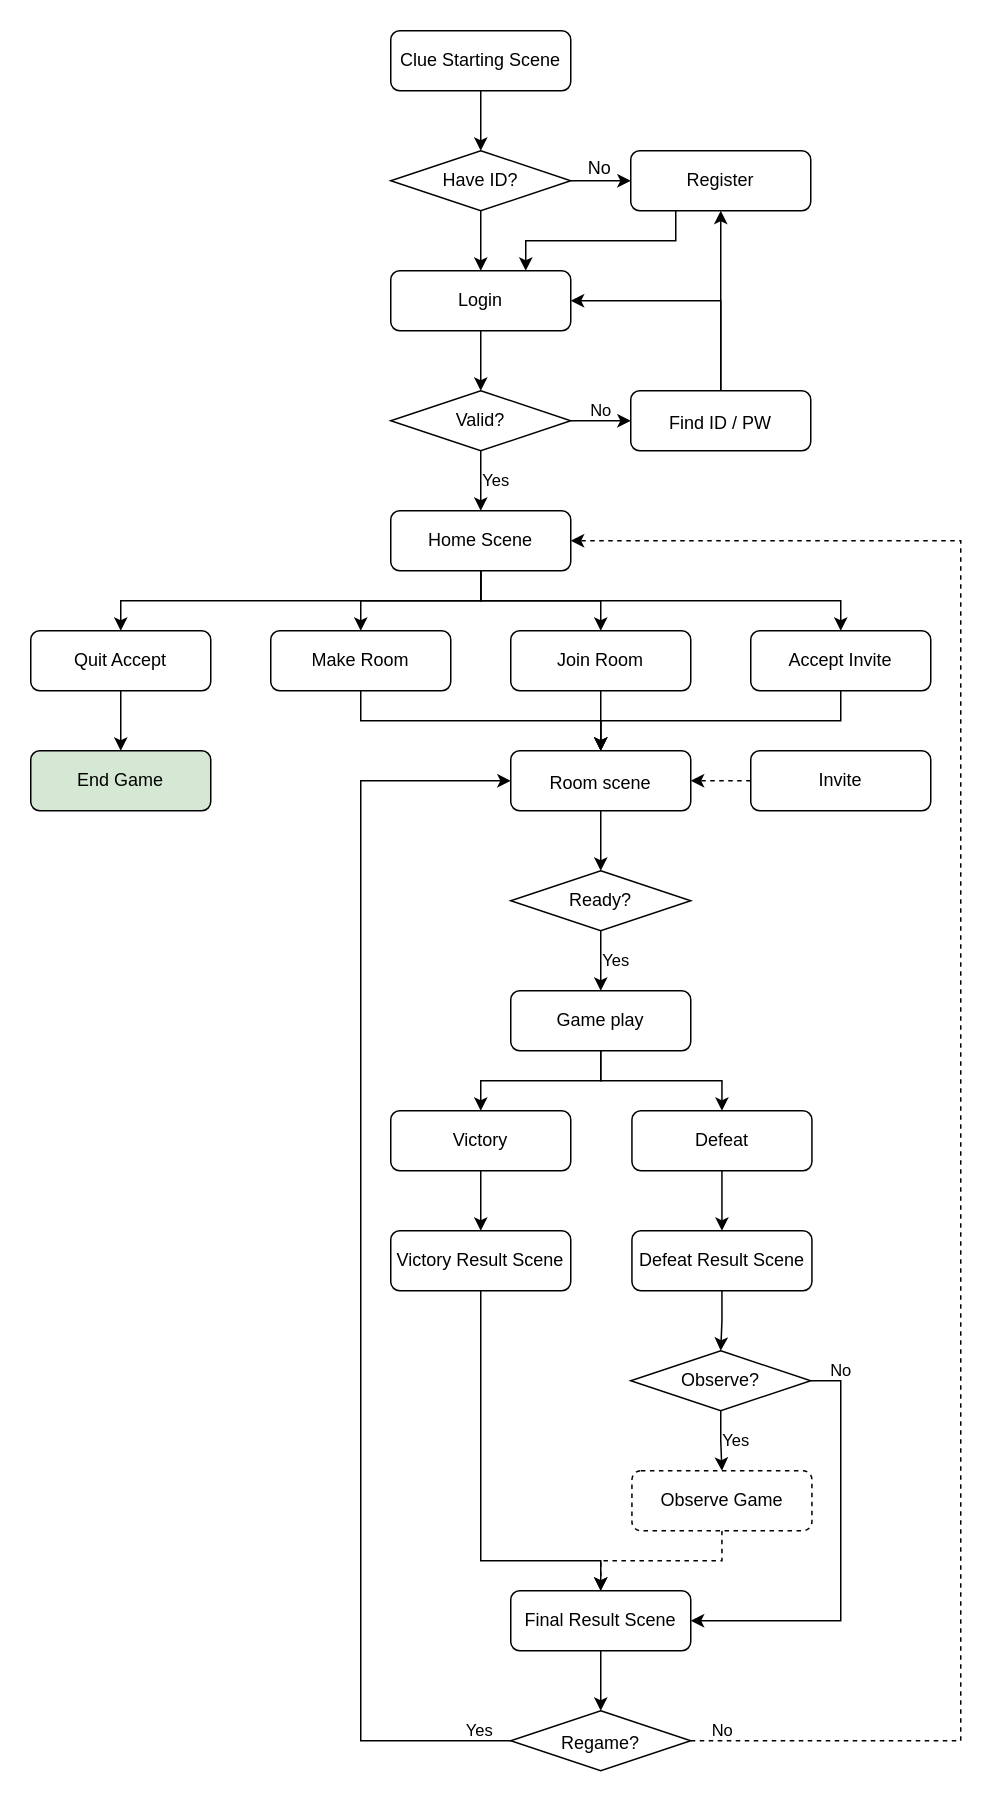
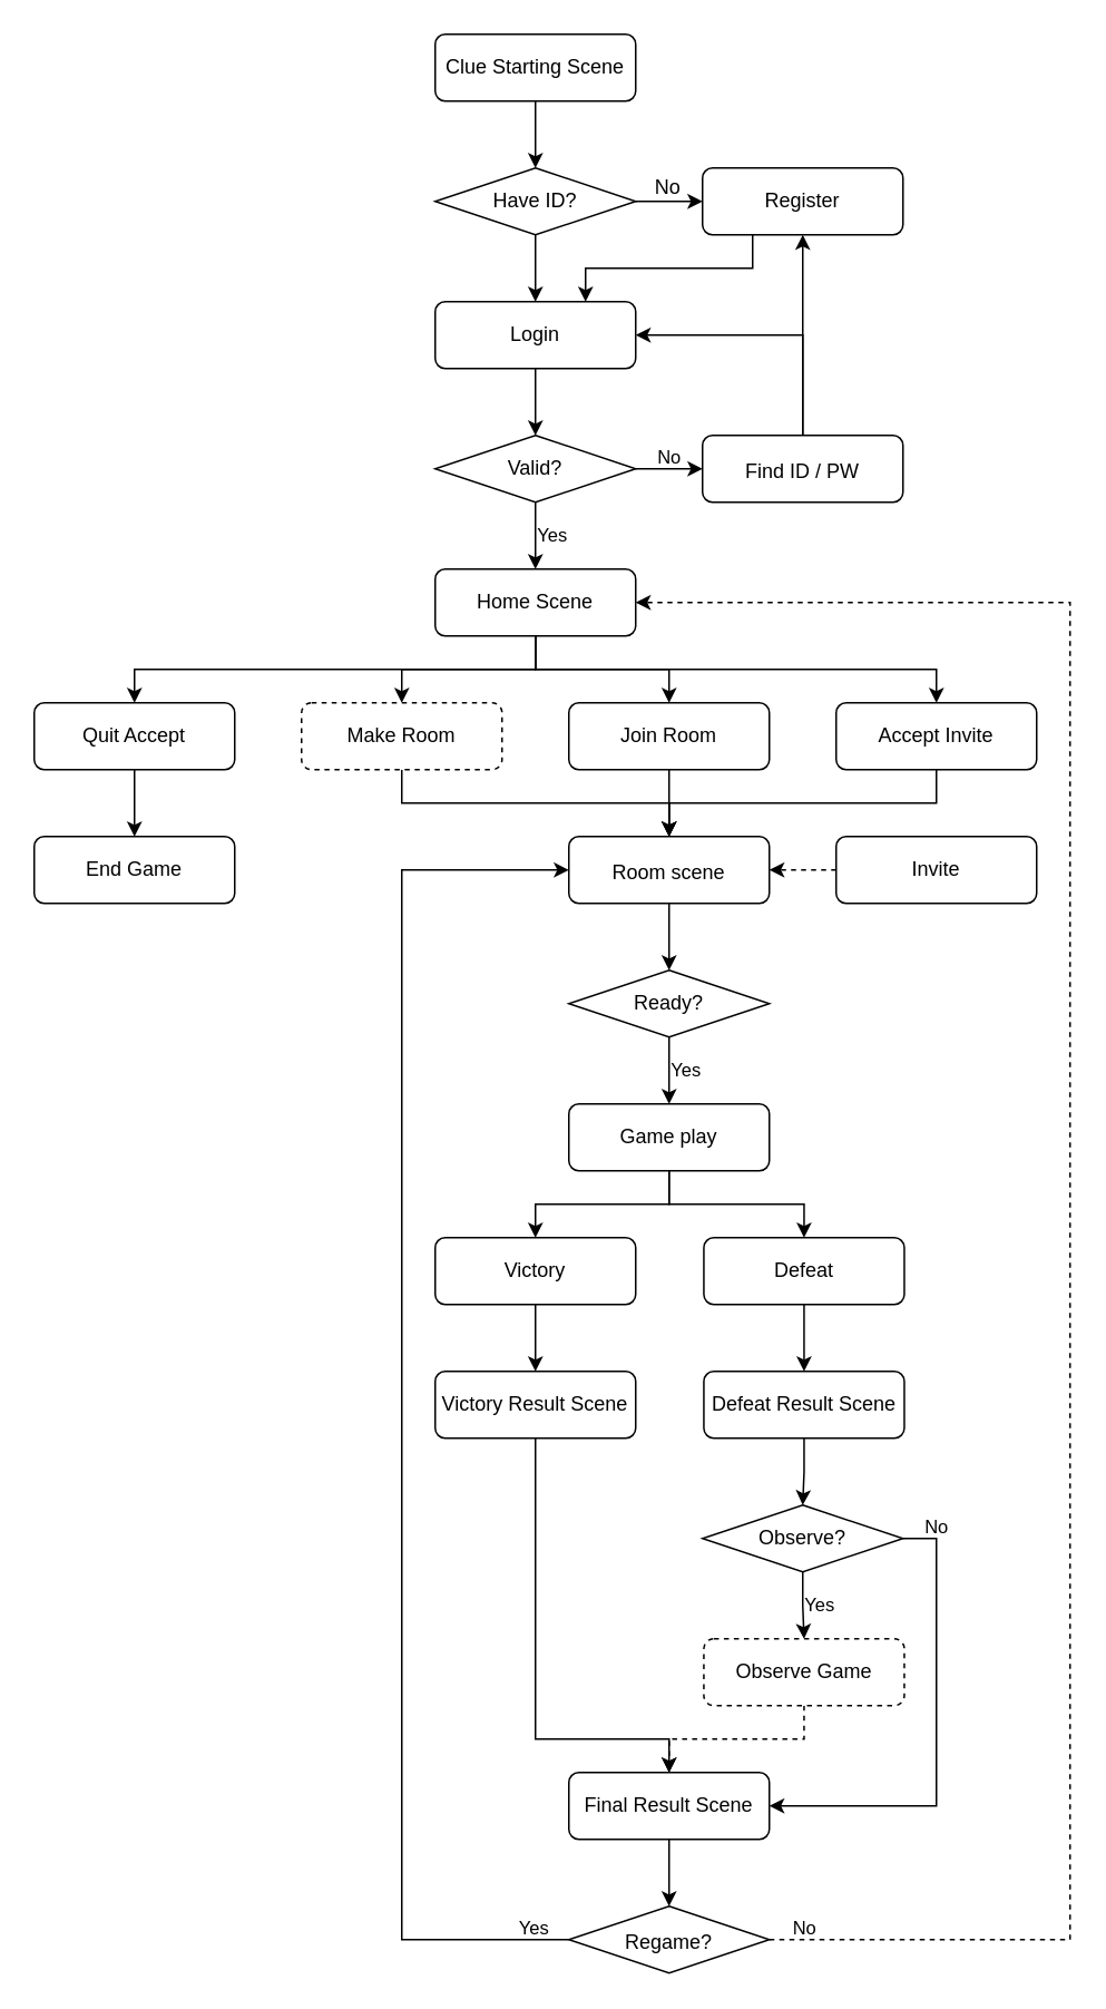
  <mxCell id="0" />
  <mxCell id="1" parent="0" />
  <mxCell id="2" style="edgeStyle=orthogonalEdgeStyle;rounded=0;orthogonalLoop=1;jettySize=auto;html=1;" parent="1" source="3" target="25" edge="1"><mxGeometry relative="1" as="geometry"><mxPoint x="311.7" y="110" as="targetPoint" /></mxGeometry></mxCell>
  <mxCell id="3" value="Clue Starting Scene" style="rounded=1;whiteSpace=wrap;html=1;fontSize=12;glass=0;strokeWidth=1;shadow=0;" parent="1" vertex="1"><mxGeometry x="260" width="120" height="40" as="geometry" y="20" /></mxCell>
  <mxCell id="4" value="" style="edgeStyle=orthogonalEdgeStyle;rounded=0;orthogonalLoop=1;jettySize=auto;html=1;entryX=0.5;entryY=0;entryDx=0;entryDy=0;" parent="1" source="5" target="16" edge="1"><mxGeometry relative="1" as="geometry"><mxPoint x="311.75" y="310" as="targetPoint" /></mxGeometry></mxCell>
  <mxCell id="5" value="Login" style="rounded=1;whiteSpace=wrap;html=1;" parent="1" vertex="1"><mxGeometry x="260" y="180" width="120" height="40" as="geometry" /></mxCell>
  <mxCell id="6" style="edgeStyle=orthogonalEdgeStyle;rounded=0;orthogonalLoop=1;jettySize=auto;html=1;exitX=0.5;exitY=1;exitDx=0;exitDy=0;" parent="1" source="5" target="5" edge="1"><mxGeometry relative="1" as="geometry" /></mxCell>
  <mxCell id="7" style="edgeStyle=orthogonalEdgeStyle;rounded=0;orthogonalLoop=1;jettySize=auto;html=1;exitX=0.5;exitY=1;exitDx=0;exitDy=0;entryX=0.5;entryY=0;entryDx=0;entryDy=0;" parent="1" source="11" target="42" edge="1"><mxGeometry relative="1" as="geometry" /></mxCell>
  <mxCell id="8" style="edgeStyle=orthogonalEdgeStyle;rounded=0;orthogonalLoop=1;jettySize=auto;html=1;exitX=0.5;exitY=1;exitDx=0;exitDy=0;entryX=0.5;entryY=0;entryDx=0;entryDy=0;" parent="1" source="11" target="40" edge="1"><mxGeometry relative="1" as="geometry" /></mxCell>
  <mxCell id="9" style="edgeStyle=orthogonalEdgeStyle;rounded=0;orthogonalLoop=1;jettySize=auto;html=1;exitX=0.5;exitY=1;exitDx=0;exitDy=0;entryX=0.5;entryY=0;entryDx=0;entryDy=0;" parent="1" source="11" target="38" edge="1"><mxGeometry relative="1" as="geometry" /></mxCell>
  <mxCell id="10" style="edgeStyle=orthogonalEdgeStyle;rounded=0;orthogonalLoop=1;jettySize=auto;html=1;exitX=0.5;exitY=1;exitDx=0;exitDy=0;entryX=0.5;entryY=0;entryDx=0;entryDy=0;" parent="1" source="11" target="66" edge="1"><mxGeometry relative="1" as="geometry" /></mxCell>
  <mxCell id="11" value="Home Scene" style="whiteSpace=wrap;html=1;rounded=1;" parent="1" vertex="1"><mxGeometry x="260" y="340" width="120" height="40" as="geometry" /></mxCell>
  <mxCell id="12" style="edgeStyle=orthogonalEdgeStyle;rounded=0;orthogonalLoop=1;jettySize=auto;html=1;exitX=0.5;exitY=1;exitDx=0;exitDy=0;entryX=0.5;entryY=0;entryDx=0;entryDy=0;" parent="1" source="16" target="11" edge="1"><mxGeometry relative="1" as="geometry" /></mxCell>
  <mxCell id="13" value="Yes" style="edgeLabel;html=1;align=center;verticalAlign=middle;resizable=0;points=[];" parent="12" connectable="0" vertex="1"><mxGeometry x="-0.15" y="1" relative="1" as="geometry"><mxPoint x="8" y="2" as="offset" /></mxGeometry></mxCell>
  <mxCell id="14" style="edgeStyle=orthogonalEdgeStyle;rounded=0;orthogonalLoop=1;jettySize=auto;html=1;exitX=1;exitY=0.5;exitDx=0;exitDy=0;entryX=0;entryY=0.5;entryDx=0;entryDy=0;" parent="1" source="16" target="35" edge="1"><mxGeometry relative="1" as="geometry" /></mxCell>
  <mxCell id="15" value="No" style="edgeLabel;html=1;align=center;verticalAlign=middle;resizable=0;points=[];" parent="14" connectable="0" vertex="1"><mxGeometry x="-0.15" y="2" relative="1" as="geometry"><mxPoint x="2" y="-6" as="offset" /></mxGeometry></mxCell>
  <mxCell id="16" value="Valid?" style="rhombus;whiteSpace=wrap;html=1;" parent="1" vertex="1"><mxGeometry x="260" y="260" width="120" height="40" as="geometry" /></mxCell>
  <mxCell id="17" style="edgeStyle=orthogonalEdgeStyle;rounded=0;orthogonalLoop=1;jettySize=auto;html=1;exitX=0.5;exitY=1;exitDx=0;exitDy=0;" parent="1" source="18" edge="1"><mxGeometry relative="1" as="geometry"><mxPoint x="400" y="580" as="targetPoint" /></mxGeometry></mxCell>
  <mxCell id="18" value="&lt;font style=&quot;font-size: 12px;&quot;&gt;Room scene&lt;/font&gt;" style="rounded=1;whiteSpace=wrap;html=1;fontSize=16;" parent="1" vertex="1"><mxGeometry x="340" y="500" width="120" height="40" as="geometry" /></mxCell>
  <mxCell id="19" style="edgeStyle=orthogonalEdgeStyle;rounded=0;orthogonalLoop=1;jettySize=auto;html=1;exitX=0.5;exitY=1;exitDx=0;exitDy=0;entryX=0.5;entryY=0;entryDx=0;entryDy=0;" parent="1" source="21" target="49" edge="1"><mxGeometry relative="1" as="geometry" /></mxCell>
  <mxCell id="20" style="edgeStyle=orthogonalEdgeStyle;rounded=0;orthogonalLoop=1;jettySize=auto;html=1;exitX=0.5;exitY=1;exitDx=0;exitDy=0;entryX=0.5;entryY=0;entryDx=0;entryDy=0;" parent="1" source="21" target="51" edge="1"><mxGeometry relative="1" as="geometry" /></mxCell>
  <mxCell id="21" value="Game play" style="rounded=1;whiteSpace=wrap;html=1;" parent="1" vertex="1"><mxGeometry x="340" y="660" width="120" height="40" as="geometry" /></mxCell>
  <mxCell id="22" style="edgeStyle=orthogonalEdgeStyle;rounded=0;orthogonalLoop=1;jettySize=auto;html=1;entryX=0;entryY=0.5;entryDx=0;entryDy=0;" parent="1" source="25" target="27" edge="1"><mxGeometry relative="1" as="geometry" /></mxCell>
  <mxCell id="23" value="&lt;font style=&quot;font-size: 12px;&quot;&gt;No&lt;/font&gt;" style="edgeLabel;html=1;align=center;verticalAlign=middle;resizable=0;points=[];" parent="22" vertex="1" connectable="0"><mxGeometry x="-0.451" y="1" relative="1" as="geometry"><mxPoint x="8" y="-8" as="offset" /></mxGeometry></mxCell>
  <mxCell id="24" style="edgeStyle=orthogonalEdgeStyle;rounded=0;orthogonalLoop=1;jettySize=auto;html=1;exitX=0.5;exitY=1;exitDx=0;exitDy=0;entryX=0.5;entryY=0;entryDx=0;entryDy=0;" parent="1" source="25" target="5" edge="1"><mxGeometry relative="1" as="geometry" /></mxCell>
  <mxCell id="25" value="Have ID?" style="rhombus;whiteSpace=wrap;html=1;" parent="1" vertex="1"><mxGeometry x="260" y="100" width="120" height="40" as="geometry" /></mxCell>
  <mxCell id="26" style="edgeStyle=orthogonalEdgeStyle;rounded=0;orthogonalLoop=1;jettySize=auto;html=1;exitX=0.25;exitY=1;exitDx=0;exitDy=0;entryX=0.75;entryY=0;entryDx=0;entryDy=0;" parent="1" source="27" target="5" edge="1"><mxGeometry relative="1" as="geometry" /></mxCell>
  <mxCell id="27" value="Register" style="rounded=1;whiteSpace=wrap;html=1;" parent="1" vertex="1"><mxGeometry x="420" y="100" width="120" height="40" as="geometry" /></mxCell>
  <mxCell id="28" style="edgeStyle=orthogonalEdgeStyle;rounded=0;orthogonalLoop=1;jettySize=auto;html=1;exitX=0;exitY=0.5;exitDx=0;exitDy=0;entryX=0;entryY=0.5;entryDx=0;entryDy=0;" parent="1" source="32" target="18" edge="1"><mxGeometry relative="1" as="geometry"><Array as="points"><mxPoint x="240" y="1160" /><mxPoint x="240" y="520" /></Array></mxGeometry></mxCell>
  <mxCell id="29" value="Yes" style="edgeLabel;html=1;align=center;verticalAlign=middle;resizable=0;points=[];" parent="28" vertex="1" connectable="0"><mxGeometry x="-0.902" y="-2" relative="1" as="geometry"><mxPoint x="19" y="-6" as="offset" /></mxGeometry></mxCell>
  <mxCell id="30" style="edgeStyle=orthogonalEdgeStyle;rounded=0;orthogonalLoop=1;jettySize=auto;html=1;exitX=1;exitY=0.5;exitDx=0;exitDy=0;entryX=1;entryY=0.5;entryDx=0;entryDy=0;dashed=1;" parent="1" source="32" target="11" edge="1"><mxGeometry relative="1" as="geometry"><mxPoint x="460" y="360" as="targetPoint" /><Array as="points"><mxPoint x="640" y="1160" /><mxPoint x="640" y="360" /></Array></mxGeometry></mxCell>
  <mxCell id="31" value="No" style="edgeLabel;html=1;align=center;verticalAlign=middle;resizable=0;points=[];" parent="30" vertex="1" connectable="0"><mxGeometry x="-0.971" y="-2" relative="1" as="geometry"><mxPoint x="2" y="-10" as="offset" /></mxGeometry></mxCell>
  <mxCell id="32" value="&lt;font style=&quot;font-size: 12px;&quot;&gt;Regame?&lt;/font&gt;" style="rhombus;whiteSpace=wrap;html=1;fontSize=16;" parent="1" vertex="1"><mxGeometry x="340" y="1140" width="120" height="40" as="geometry" /></mxCell>
  <mxCell id="33" style="edgeStyle=orthogonalEdgeStyle;rounded=0;orthogonalLoop=1;jettySize=auto;html=1;exitX=0.5;exitY=0;exitDx=0;exitDy=0;entryX=0.5;entryY=1;entryDx=0;entryDy=0;" parent="1" source="35" target="27" edge="1"><mxGeometry relative="1" as="geometry" /></mxCell>
  <mxCell id="34" style="edgeStyle=orthogonalEdgeStyle;rounded=0;orthogonalLoop=1;jettySize=auto;html=1;exitX=0.5;exitY=0;exitDx=0;exitDy=0;entryX=1;entryY=0.5;entryDx=0;entryDy=0;" parent="1" source="35" target="5" edge="1"><mxGeometry relative="1" as="geometry" /></mxCell>
  <mxCell id="35" value="&lt;font style=&quot;font-size: 12px;&quot;&gt;Find ID / PW&lt;/font&gt;" style="rounded=1;whiteSpace=wrap;html=1;fontSize=16;" parent="1" vertex="1"><mxGeometry x="420" y="260" width="120" height="40" as="geometry" /></mxCell>
  <mxCell id="36" style="edgeStyle=none;curved=1;rounded=0;orthogonalLoop=1;jettySize=auto;html=1;exitX=0.25;exitY=0;exitDx=0;exitDy=0;fontSize=12;startSize=8;endSize=8;" parent="1" source="35" target="35" edge="1"><mxGeometry relative="1" as="geometry" /></mxCell>
  <mxCell id="37" style="edgeStyle=orthogonalEdgeStyle;rounded=0;orthogonalLoop=1;jettySize=auto;html=1;exitX=0.5;exitY=1;exitDx=0;exitDy=0;entryX=0.5;entryY=0;entryDx=0;entryDy=0;" parent="1" source="38" target="18" edge="1"><mxGeometry relative="1" as="geometry" /></mxCell>
  <mxCell id="38" value="Accept Invite" style="rounded=1;whiteSpace=wrap;html=1;" parent="1" vertex="1"><mxGeometry x="500" y="420" width="120" height="40" as="geometry" /></mxCell>
  <mxCell id="39" style="edgeStyle=orthogonalEdgeStyle;rounded=0;orthogonalLoop=1;jettySize=auto;html=1;exitX=0.5;exitY=1;exitDx=0;exitDy=0;" parent="1" source="40" edge="1"><mxGeometry relative="1" as="geometry"><mxPoint x="400" y="500" as="targetPoint" /></mxGeometry></mxCell>
  <mxCell id="40" value="Join Room" style="rounded=1;whiteSpace=wrap;html=1;" parent="1" vertex="1"><mxGeometry x="340" y="420" width="120" height="40" as="geometry" /></mxCell>
  <mxCell id="41" style="edgeStyle=orthogonalEdgeStyle;rounded=0;orthogonalLoop=1;jettySize=auto;html=1;exitX=0.5;exitY=1;exitDx=0;exitDy=0;entryX=0.5;entryY=0;entryDx=0;entryDy=0;" parent="1" source="42" target="18" edge="1"><mxGeometry relative="1" as="geometry" /></mxCell>
- <mxCell id="42" value="Make Room" style="rounded=1;whiteSpace=wrap;html=1;" parent="1" vertex="1"><mxGeometry x="180" y="420" width="120" height="40" as="geometry" /></mxCell>
+ <mxCell id="42" value="Make Room" style="rounded=1;whiteSpace=wrap;html=1;dashed=1;" parent="1" vertex="1"><mxGeometry x="180" y="420" width="120" height="40" as="geometry" /></mxCell>
  <mxCell id="43" style="edgeStyle=orthogonalEdgeStyle;rounded=0;orthogonalLoop=1;jettySize=auto;html=1;exitX=0;exitY=0.5;exitDx=0;exitDy=0;entryX=1;entryY=0.5;entryDx=0;entryDy=0;dashed=1;" parent="1" source="44" target="18" edge="1"><mxGeometry relative="1" as="geometry" /></mxCell>
  <mxCell id="44" value="Invite" style="rounded=1;whiteSpace=wrap;html=1;" parent="1" vertex="1"><mxGeometry x="500" y="500" width="120" height="40" as="geometry" /></mxCell>
  <mxCell id="45" style="edgeStyle=orthogonalEdgeStyle;rounded=0;orthogonalLoop=1;jettySize=auto;html=1;exitX=0.5;exitY=1;exitDx=0;exitDy=0;entryX=0.5;entryY=0;entryDx=0;entryDy=0;" parent="1" source="47" target="21" edge="1"><mxGeometry relative="1" as="geometry" /></mxCell>
  <mxCell id="46" value="Yes" style="edgeLabel;html=1;align=center;verticalAlign=middle;resizable=0;points=[];" parent="45" vertex="1" connectable="0"><mxGeometry x="-0.05" relative="1" as="geometry"><mxPoint x="9" as="offset" /></mxGeometry></mxCell>
  <mxCell id="47" value="Ready?" style="rhombus;whiteSpace=wrap;html=1;" parent="1" vertex="1"><mxGeometry x="340" y="580" width="120" height="40" as="geometry" /></mxCell>
  <mxCell id="48" style="edgeStyle=orthogonalEdgeStyle;rounded=0;orthogonalLoop=1;jettySize=auto;html=1;exitX=0.5;exitY=1;exitDx=0;exitDy=0;entryX=0.5;entryY=0;entryDx=0;entryDy=0;" parent="1" source="49" target="53" edge="1"><mxGeometry relative="1" as="geometry" /></mxCell>
  <mxCell id="49" value="Victory" style="rounded=1;whiteSpace=wrap;html=1;" parent="1" vertex="1"><mxGeometry x="260" y="740" width="120" height="40" as="geometry" /></mxCell>
  <mxCell id="50" style="edgeStyle=orthogonalEdgeStyle;rounded=0;orthogonalLoop=1;jettySize=auto;html=1;exitX=0.5;exitY=1;exitDx=0;exitDy=0;entryX=0.5;entryY=0;entryDx=0;entryDy=0;" parent="1" source="51" target="55" edge="1"><mxGeometry relative="1" as="geometry" /></mxCell>
  <mxCell id="51" value="Defeat" style="rounded=1;whiteSpace=wrap;html=1;" parent="1" vertex="1"><mxGeometry x="420.79" y="740" width="120" height="40" as="geometry" /></mxCell>
  <mxCell id="52" style="edgeStyle=orthogonalEdgeStyle;rounded=0;orthogonalLoop=1;jettySize=auto;html=1;exitX=0.5;exitY=1;exitDx=0;exitDy=0;entryX=0.5;entryY=0;entryDx=0;entryDy=0;" parent="1" source="53" target="64" edge="1"><mxGeometry relative="1" as="geometry"><Array as="points"><mxPoint x="320" y="1040" /><mxPoint x="400" y="1040" /></Array></mxGeometry></mxCell>
  <mxCell id="53" value="Victory Result Scene" style="rounded=1;whiteSpace=wrap;html=1;" parent="1" vertex="1"><mxGeometry x="260" y="820" width="120" height="40" as="geometry" /></mxCell>
  <mxCell id="54" style="edgeStyle=orthogonalEdgeStyle;rounded=0;orthogonalLoop=1;jettySize=auto;html=1;exitX=0.5;exitY=1;exitDx=0;exitDy=0;entryX=0.5;entryY=0;entryDx=0;entryDy=0;" parent="1" source="55" target="60" edge="1"><mxGeometry relative="1" as="geometry" /></mxCell>
  <mxCell id="55" value="Defeat Result Scene" style="rounded=1;whiteSpace=wrap;html=1;" parent="1" vertex="1"><mxGeometry x="420.79" y="820" width="120" height="40" as="geometry" /></mxCell>
  <mxCell id="56" style="edgeStyle=orthogonalEdgeStyle;rounded=0;orthogonalLoop=1;jettySize=auto;html=1;exitX=0.5;exitY=1;exitDx=0;exitDy=0;entryX=0.5;entryY=0;entryDx=0;entryDy=0;" parent="1" source="60" target="62" edge="1"><mxGeometry relative="1" as="geometry" /></mxCell>
  <mxCell id="57" value="Yes" style="edgeLabel;html=1;align=center;verticalAlign=middle;resizable=0;points=[];" parent="56" vertex="1" connectable="0"><mxGeometry x="-0.265" y="2" relative="1" as="geometry"><mxPoint x="7" y="4" as="offset" /></mxGeometry></mxCell>
  <mxCell id="58" style="edgeStyle=orthogonalEdgeStyle;rounded=0;orthogonalLoop=1;jettySize=auto;html=1;exitX=1;exitY=0.5;exitDx=0;exitDy=0;entryX=1;entryY=0.5;entryDx=0;entryDy=0;" parent="1" source="60" target="64" edge="1"><mxGeometry relative="1" as="geometry" /></mxCell>
  <mxCell id="59" value="No" style="edgeLabel;html=1;align=center;verticalAlign=middle;resizable=0;points=[];" parent="58" vertex="1" connectable="0"><mxGeometry x="-0.893" y="2" relative="1" as="geometry"><mxPoint x="4" y="-6" as="offset" /></mxGeometry></mxCell>
  <mxCell id="60" value="Observe?" style="rhombus;whiteSpace=wrap;html=1;" parent="1" vertex="1"><mxGeometry x="420" y="900" width="120" height="40" as="geometry" /></mxCell>
  <mxCell id="61" style="edgeStyle=orthogonalEdgeStyle;rounded=0;orthogonalLoop=1;jettySize=auto;html=1;exitX=0.5;exitY=1;exitDx=0;exitDy=0;entryX=0.5;entryY=0;entryDx=0;entryDy=0;dashed=1;" parent="1" source="62" target="64" edge="1"><mxGeometry relative="1" as="geometry" /></mxCell>
  <mxCell id="62" value="Observe Game" style="rounded=1;whiteSpace=wrap;html=1;dashed=1;" parent="1" vertex="1"><mxGeometry x="420.79" y="980" width="120" height="40" as="geometry" /></mxCell>
  <mxCell id="63" style="edgeStyle=orthogonalEdgeStyle;rounded=0;orthogonalLoop=1;jettySize=auto;html=1;exitX=0.5;exitY=1;exitDx=0;exitDy=0;entryX=0.5;entryY=0;entryDx=0;entryDy=0;" parent="1" source="64" target="32" edge="1"><mxGeometry relative="1" as="geometry" /></mxCell>
  <mxCell id="64" value="Final Result Scene" style="rounded=1;whiteSpace=wrap;html=1;" parent="1" vertex="1"><mxGeometry x="340" y="1060" width="120" height="40" as="geometry" /></mxCell>
  <mxCell id="65" style="edgeStyle=orthogonalEdgeStyle;rounded=0;orthogonalLoop=1;jettySize=auto;html=1;exitX=0.5;exitY=1;exitDx=0;exitDy=0;entryX=0.5;entryY=0;entryDx=0;entryDy=0;" parent="1" source="66" target="67" edge="1"><mxGeometry relative="1" as="geometry" /></mxCell>
  <mxCell id="66" value="Quit Accept" style="rounded=1;whiteSpace=wrap;html=1;" parent="1" vertex="1"><mxGeometry x="20" y="420" width="120" height="40" as="geometry" /></mxCell>
- <mxCell id="67" value="End Game" style="rounded=1;whiteSpace=wrap;html=1;fillColor=#d5e8d4;" parent="1" vertex="1"><mxGeometry x="20" y="500" width="120" height="40" as="geometry" /></mxCell>
+ <mxCell id="67" value="End Game" style="rounded=1;whiteSpace=wrap;html=1;" parent="1" vertex="1"><mxGeometry x="20" y="500" width="120" height="40" as="geometry" /></mxCell>
